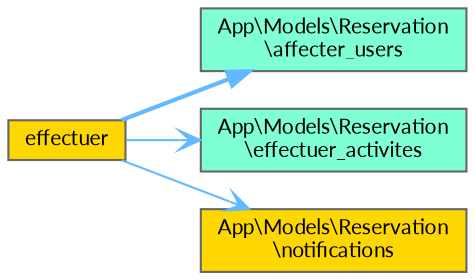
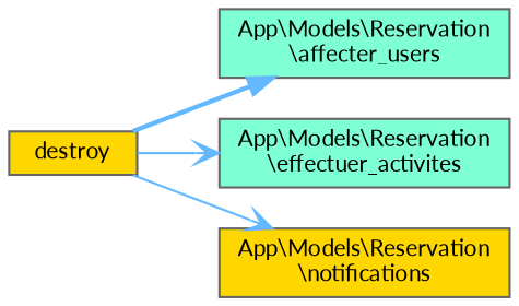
  digraph {
    rankdir=LR
    fontname=Lato
    node [color=grey40 fillcolor=gold fontname=Lato fontsize=10 shape=box style=filled]
    edge [color=steelblue1 fontname=Lato fontsize=10 labelfontname=Helvetica labelfontsize=10 style=solid arrowhead=vee]
-   n1 [color=gray40 fontcolor=black height=0.2 label=effectuer width=0.4]
+   n1 [color=gray40 fontcolor=black height=0.2 label=destroy width=0.4]
    n2 [fillcolor=aquamarine height=0.2 label="App\\Models\\Reservation\l\\affecter_users" width=0.4]
    n3 [fillcolor=aquamarine height=0.2 label="App\\Models\\Reservation\l\\effectuer_activites" width=0.4]
    n4 [height=0.2 label="App\\Models\\Reservation\l\\notifications" width=0.4]
    n1 -> n2 [style=bold arrowhead=normal]
    n1 -> n3
    n1 -> n4
  }
